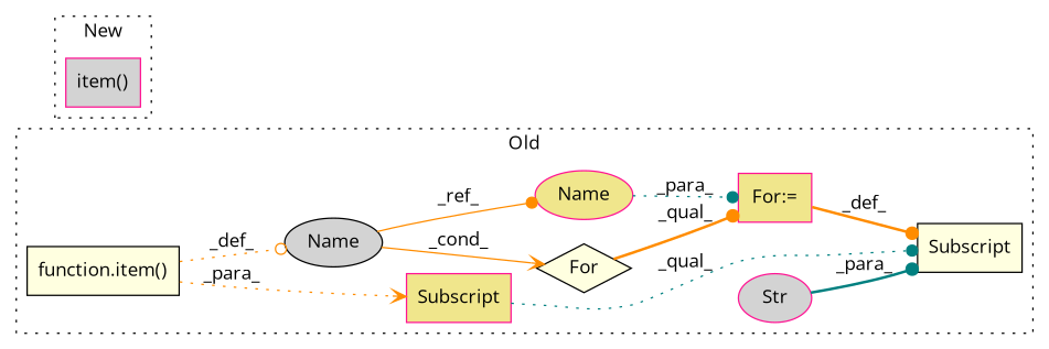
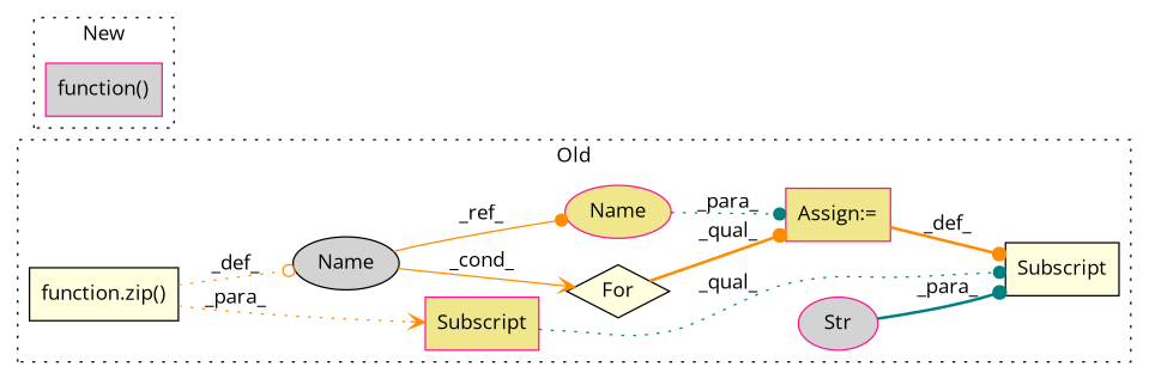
  digraph {
    fontname="Open Sans"
    rankdir=LR
    node [a=75 color=deeppink fillcolor=lightyellow fontname="Open Sans" l=9 s="7447,0" shape=box style=filled]
    edge [arrowhead=dot color=darkorange fontname="Open Sans" style=dotted]
-   n1 [color=black l="4,1" label="function.item()" s="7396,7428"]
+   n1 [color=black l="4,1" label="function.zip()" s="7396,7428"]
    n2 [a=63 color=black l="25,0" label=Subscript]
    n3 [a=66 fillcolor=lightgrey l=10 label=Str s=7461 shape=ellipse]
    n4 [a=63 fillcolor=khaki l="13,0" label=Subscript]
    n5 [a=107 color=black l="4,18" label=For s="7376,7429" shape=diamond]
    n6 [a=87 color=black fillcolor=lightgrey label=Name s=7383 shape=ellipse]
-   n7 [a=68 fillcolor=khaki l=3 label="For:=" s=7472]
+   n7 [a=68 fillcolor=khaki l=3 label="Assign:=" s=7472]
    n8 [a=87 fillcolor=khaki label=Name s=7475 shape=ellipse]
-   n9 [fillcolor=lightgrey l=111 label="item()" s=4961]
+   n9 [fillcolor=lightgrey l=111 label="function()" s=4961]
    subgraph cluster_1 {
      label=Old
      style=dotted
      n1
      n2
      n3
      n4
      n5
      n6
      n7
      n8
    }
    subgraph cluster_2 {
      label=New
      style=dotted
      n9
    }
    n1 -> n4 [arrowhead=vee label=_para_]
    n1 -> n6 [arrowhead=odot label=_def_]
    n3 -> n2 [color=teal label=_para_ style=bold]
    n4 -> n2 [color=teal label=_qual_]
    n5 -> n7 [label=_qual_ style=bold]
    n6 -> n5 [arrowhead=vee label=_cond_ style=solid]
    n6 -> n8 [label=_ref_ style=solid]
    n7 -> n2 [label=_def_ style=bold]
    n8 -> n7 [color=teal label=_para_]
  }
